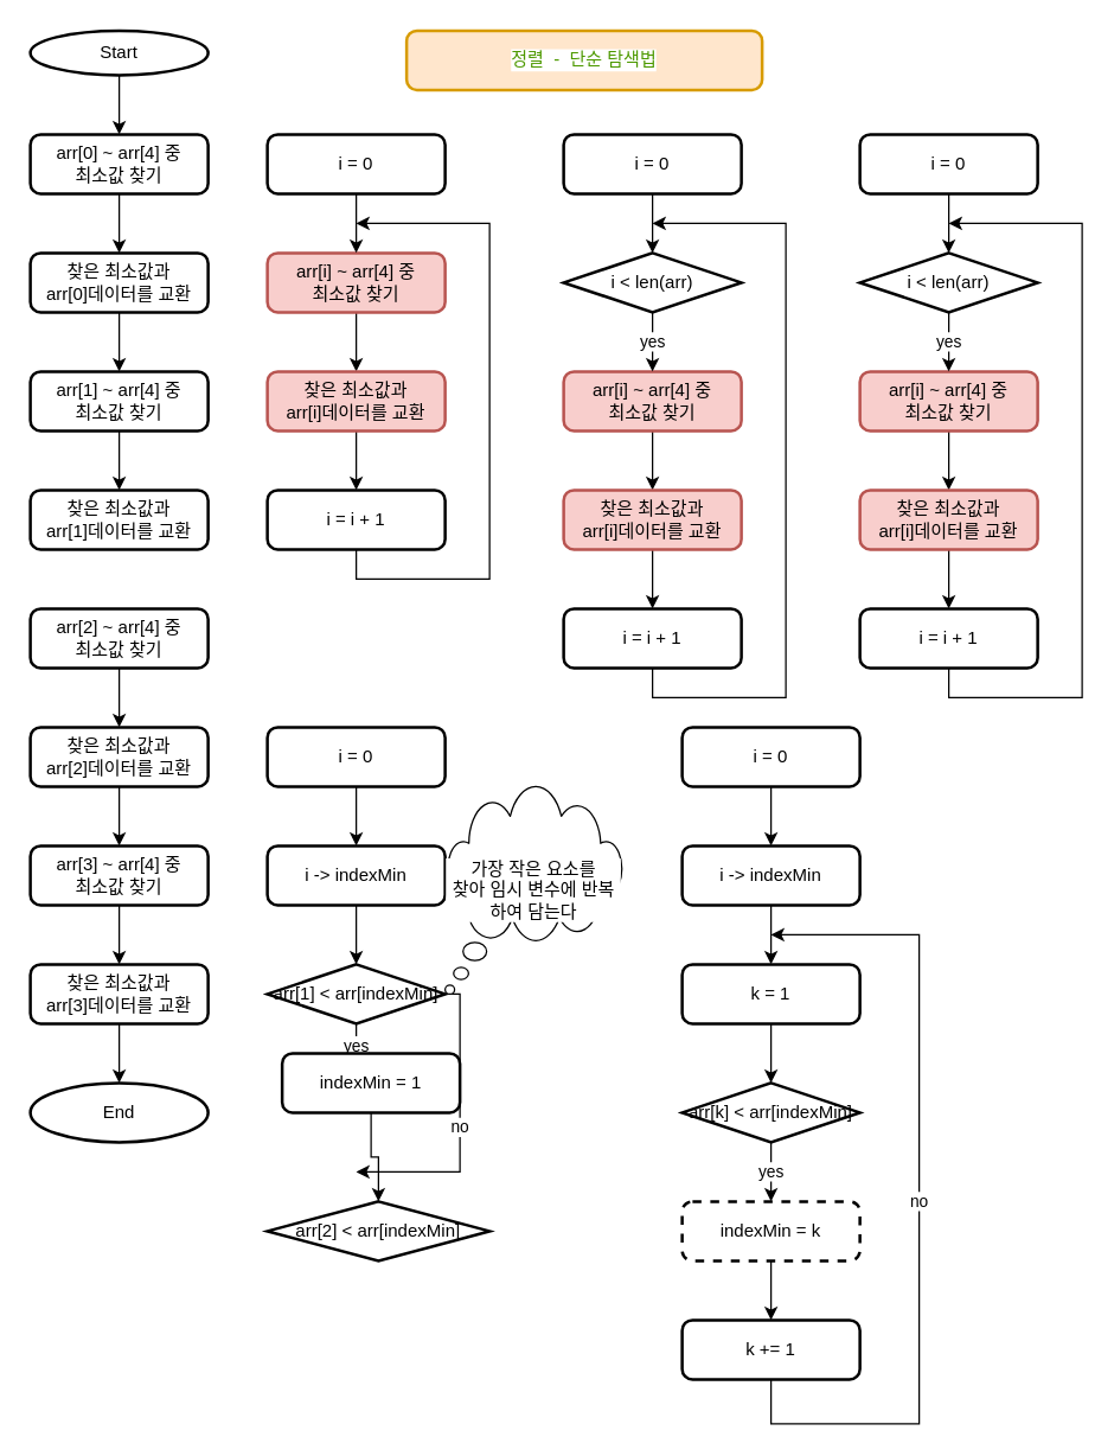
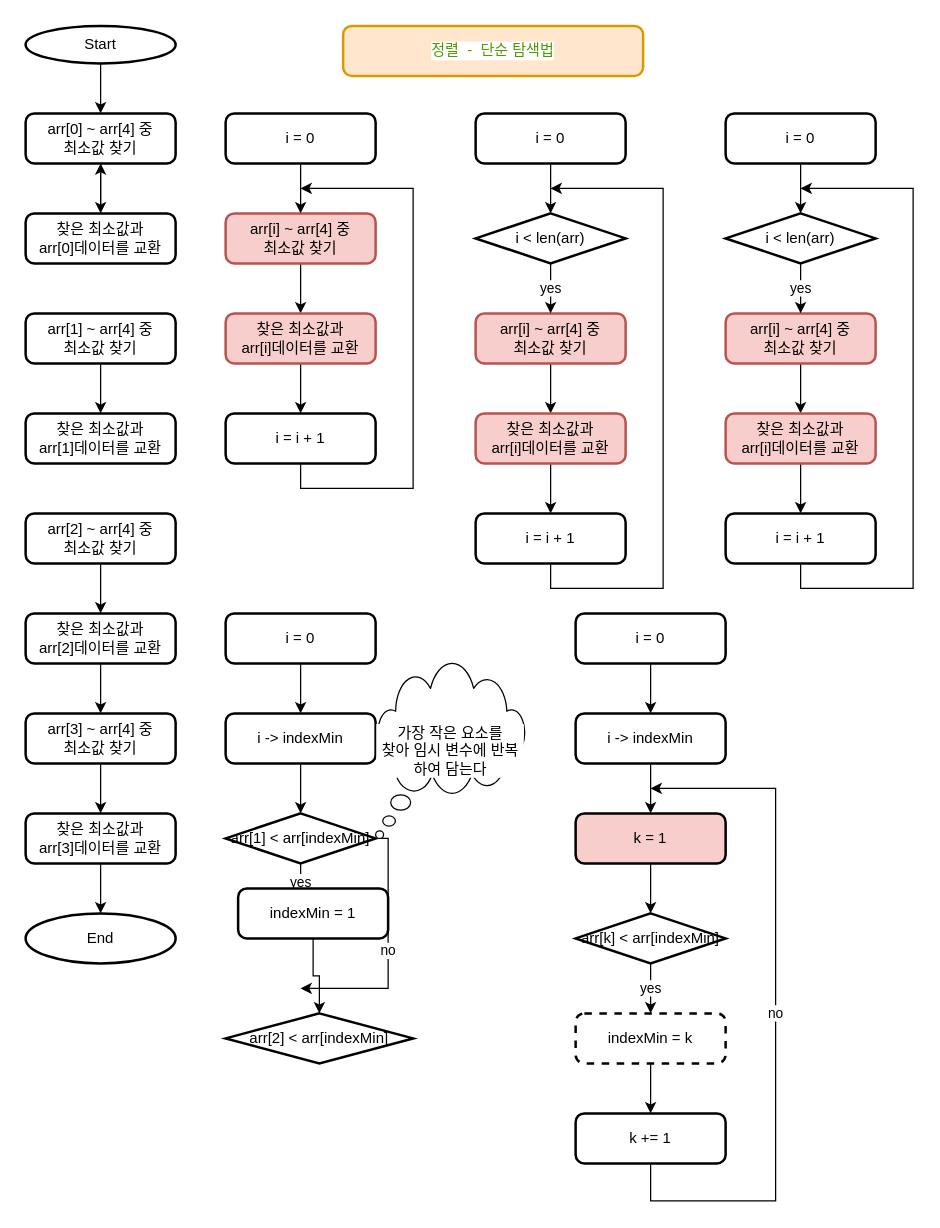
  <mxCell id="0" />
  <mxCell id="1" parent="0" />
  <mxCell id="2" value="&lt;font color=&quot;#4d9900&quot;&gt;정렬&amp;nbsp; -&amp;nbsp; 단순 탐색법&lt;/font&gt;" style="rounded=1;whiteSpace=wrap;html=1;absoluteArcSize=1;arcSize=14;strokeWidth=2;fillColor=#ffe6cc;strokeColor=#d79b00;labelBackgroundColor=#FFFFFF;" parent="1" vertex="1"><mxGeometry x="274" y="20" width="240" height="40" as="geometry" /></mxCell>
  <mxCell id="3" value="" style="edgeStyle=orthogonalEdgeStyle;rounded=0;orthogonalLoop=1;jettySize=auto;html=1;" parent="1" source="4" target="6" edge="1"><mxGeometry relative="1" as="geometry" /></mxCell>
  <mxCell id="4" value="Start" style="strokeWidth=2;html=1;shape=mxgraph.flowchart.start_2;whiteSpace=wrap;" parent="1" vertex="1"><mxGeometry x="20" y="20" width="120" height="30" as="geometry" /></mxCell>
  <mxCell id="5" value="" style="edgeStyle=orthogonalEdgeStyle;rounded=0;orthogonalLoop=1;jettySize=auto;html=1;" parent="1" source="6" edge="1"><mxGeometry relative="1" as="geometry"><mxPoint x="80" y="170" as="targetPoint" /></mxGeometry></mxCell>
  <mxCell id="6" value="arr[0] ~ arr[4] 중 &lt;br&gt;최소값 찾기" style="rounded=1;whiteSpace=wrap;html=1;absoluteArcSize=1;arcSize=14;strokeWidth=2;" parent="1" vertex="1"><mxGeometry x="20" y="90" width="120" height="40" as="geometry" /></mxCell>
- <mxCell id="7" value="" style="edgeStyle=orthogonalEdgeStyle;rounded=0;orthogonalLoop=1;jettySize=auto;html=1;" parent="1" source="8" target="10" edge="1"><mxGeometry relative="1" as="geometry" /></mxCell>
+ <mxCell id="7" value="" style="edgeStyle=orthogonalEdgeStyle;rounded=0;orthogonalLoop=1;jettySize=auto;html=1;" parent="1" source="8" target="6" edge="1"><mxGeometry relative="1" as="geometry" /></mxCell>
  <mxCell id="8" value="찾은 최소값과&lt;br&gt;arr[0]데이터를 교환" style="rounded=1;whiteSpace=wrap;html=1;absoluteArcSize=1;arcSize=14;strokeWidth=2;" parent="1" vertex="1"><mxGeometry x="20" y="170" width="120" height="40" as="geometry" /></mxCell>
  <mxCell id="9" value="" style="edgeStyle=orthogonalEdgeStyle;rounded=0;orthogonalLoop=1;jettySize=auto;html=1;" parent="1" source="10" edge="1"><mxGeometry relative="1" as="geometry"><mxPoint x="80" y="330" as="targetPoint" /></mxGeometry></mxCell>
  <mxCell id="10" value="arr[1] ~ arr[4] 중 &lt;br&gt;최소값 찾기" style="rounded=1;whiteSpace=wrap;html=1;absoluteArcSize=1;arcSize=14;strokeWidth=2;" parent="1" vertex="1"><mxGeometry x="20" y="250" width="120" height="40" as="geometry" /></mxCell>
  <mxCell id="11" value="찾은 최소값과&lt;br&gt;arr[1]데이터를 교환" style="rounded=1;whiteSpace=wrap;html=1;absoluteArcSize=1;arcSize=14;strokeWidth=2;" parent="1" vertex="1"><mxGeometry x="20" y="330" width="120" height="40" as="geometry" /></mxCell>
  <mxCell id="12" value="" style="edgeStyle=orthogonalEdgeStyle;rounded=0;orthogonalLoop=1;jettySize=auto;html=1;" parent="1" source="13" edge="1"><mxGeometry relative="1" as="geometry"><mxPoint x="80" y="490" as="targetPoint" /></mxGeometry></mxCell>
  <mxCell id="13" value="arr[2] ~ arr[4] 중 &lt;br&gt;최소값 찾기" style="rounded=1;whiteSpace=wrap;html=1;absoluteArcSize=1;arcSize=14;strokeWidth=2;" parent="1" vertex="1"><mxGeometry x="20" y="410" width="120" height="40" as="geometry" /></mxCell>
  <mxCell id="14" value="" style="edgeStyle=orthogonalEdgeStyle;rounded=0;orthogonalLoop=1;jettySize=auto;html=1;" parent="1" source="15" target="17" edge="1"><mxGeometry relative="1" as="geometry" /></mxCell>
  <mxCell id="15" value="찾은 최소값과&lt;br&gt;arr[2]데이터를 교환" style="rounded=1;whiteSpace=wrap;html=1;absoluteArcSize=1;arcSize=14;strokeWidth=2;" parent="1" vertex="1"><mxGeometry x="20" y="490" width="120" height="40" as="geometry" /></mxCell>
  <mxCell id="16" value="" style="edgeStyle=orthogonalEdgeStyle;rounded=0;orthogonalLoop=1;jettySize=auto;html=1;" parent="1" source="17" edge="1"><mxGeometry relative="1" as="geometry"><mxPoint x="80" y="650" as="targetPoint" /></mxGeometry></mxCell>
  <mxCell id="17" value="arr[3] ~ arr[4] 중 &lt;br&gt;최소값 찾기" style="rounded=1;whiteSpace=wrap;html=1;absoluteArcSize=1;arcSize=14;strokeWidth=2;" parent="1" vertex="1"><mxGeometry x="20" y="570" width="120" height="40" as="geometry" /></mxCell>
  <mxCell id="18" value="" style="edgeStyle=orthogonalEdgeStyle;rounded=0;orthogonalLoop=1;jettySize=auto;html=1;" parent="1" source="19" target="20" edge="1"><mxGeometry relative="1" as="geometry" /></mxCell>
  <mxCell id="19" value="찾은 최소값과&lt;br&gt;arr[3]데이터를 교환" style="rounded=1;whiteSpace=wrap;html=1;absoluteArcSize=1;arcSize=14;strokeWidth=2;" parent="1" vertex="1"><mxGeometry x="20" y="650" width="120" height="40" as="geometry" /></mxCell>
  <mxCell id="20" value="End" style="strokeWidth=2;html=1;shape=mxgraph.flowchart.start_2;whiteSpace=wrap;" parent="1" vertex="1"><mxGeometry x="20" y="730" width="120" height="40" as="geometry" /></mxCell>
  <mxCell id="21" value="" style="edgeStyle=orthogonalEdgeStyle;rounded=0;orthogonalLoop=1;jettySize=auto;html=1;" parent="1" source="22" edge="1"><mxGeometry relative="1" as="geometry"><mxPoint x="240" y="250" as="targetPoint" /></mxGeometry></mxCell>
  <mxCell id="22" value="arr[i] ~ arr[4] 중 &lt;br&gt;최소값 찾기" style="rounded=1;whiteSpace=wrap;html=1;absoluteArcSize=1;arcSize=14;strokeWidth=2;fillColor=#f8cecc;strokeColor=#b85450;" parent="1" vertex="1"><mxGeometry x="180" y="170" width="120" height="40" as="geometry" /></mxCell>
  <mxCell id="23" value="" style="edgeStyle=orthogonalEdgeStyle;rounded=0;orthogonalLoop=1;jettySize=auto;html=1;fontColor=#97D077;" parent="1" source="24" target="26" edge="1"><mxGeometry relative="1" as="geometry" /></mxCell>
  <mxCell id="24" value="찾은 최소값과&lt;br&gt;arr[i]데이터를 교환" style="rounded=1;whiteSpace=wrap;html=1;absoluteArcSize=1;arcSize=14;strokeWidth=2;fillColor=#f8cecc;strokeColor=#b85450;" parent="1" vertex="1"><mxGeometry x="180" y="250" width="120" height="40" as="geometry" /></mxCell>
  <mxCell id="25" style="edgeStyle=orthogonalEdgeStyle;rounded=0;orthogonalLoop=1;jettySize=auto;html=1;fontColor=#97D077;" parent="1" source="26" edge="1"><mxGeometry relative="1" as="geometry"><mxPoint x="240" y="150" as="targetPoint" /><Array as="points"><mxPoint x="240" y="390" /><mxPoint x="330" y="390" /><mxPoint x="330" y="150" /></Array></mxGeometry></mxCell>
  <mxCell id="26" value="i = i + 1" style="rounded=1;whiteSpace=wrap;html=1;absoluteArcSize=1;arcSize=14;strokeWidth=2;" parent="1" vertex="1"><mxGeometry x="180" y="330" width="120" height="40" as="geometry" /></mxCell>
  <mxCell id="27" value="" style="edgeStyle=orthogonalEdgeStyle;rounded=0;orthogonalLoop=1;jettySize=auto;html=1;fontColor=#97D077;" parent="1" source="28" target="22" edge="1"><mxGeometry relative="1" as="geometry" /></mxCell>
  <mxCell id="28" value="i = 0" style="rounded=1;whiteSpace=wrap;html=1;absoluteArcSize=1;arcSize=14;strokeWidth=2;" parent="1" vertex="1"><mxGeometry x="180" y="90" width="120" height="40" as="geometry" /></mxCell>
  <mxCell id="29" value="" style="edgeStyle=orthogonalEdgeStyle;rounded=0;orthogonalLoop=1;jettySize=auto;html=1;" parent="1" source="30" edge="1"><mxGeometry relative="1" as="geometry"><mxPoint x="440" y="330" as="targetPoint" /></mxGeometry></mxCell>
  <mxCell id="30" value="arr[i] ~ arr[4] 중 &lt;br&gt;최소값 찾기" style="rounded=1;whiteSpace=wrap;html=1;absoluteArcSize=1;arcSize=14;strokeWidth=2;fillColor=#f8cecc;strokeColor=#b85450;" parent="1" vertex="1"><mxGeometry x="380" y="250" width="120" height="40" as="geometry" /></mxCell>
  <mxCell id="31" value="" style="edgeStyle=orthogonalEdgeStyle;rounded=0;orthogonalLoop=1;jettySize=auto;html=1;fontColor=#97D077;" parent="1" source="32" target="34" edge="1"><mxGeometry relative="1" as="geometry" /></mxCell>
  <mxCell id="32" value="찾은 최소값과&lt;br&gt;arr[i]데이터를 교환" style="rounded=1;whiteSpace=wrap;html=1;absoluteArcSize=1;arcSize=14;strokeWidth=2;fillColor=#f8cecc;strokeColor=#b85450;" parent="1" vertex="1"><mxGeometry x="380" y="330" width="120" height="40" as="geometry" /></mxCell>
  <mxCell id="33" style="edgeStyle=orthogonalEdgeStyle;rounded=0;orthogonalLoop=1;jettySize=auto;html=1;fontColor=#97D077;" parent="1" source="34" edge="1"><mxGeometry relative="1" as="geometry"><mxPoint x="440" y="150" as="targetPoint" /><Array as="points"><mxPoint x="440" y="470" /><mxPoint x="530" y="470" /><mxPoint x="530" y="150" /></Array></mxGeometry></mxCell>
  <mxCell id="34" value="i = i + 1" style="rounded=1;whiteSpace=wrap;html=1;absoluteArcSize=1;arcSize=14;strokeWidth=2;" parent="1" vertex="1"><mxGeometry x="380" y="410" width="120" height="40" as="geometry" /></mxCell>
  <mxCell id="35" value="" style="edgeStyle=orthogonalEdgeStyle;rounded=0;orthogonalLoop=1;jettySize=auto;html=1;fontColor=#97D077;" parent="1" source="36" target="38" edge="1"><mxGeometry relative="1" as="geometry" /></mxCell>
  <mxCell id="36" value="i = 0" style="rounded=1;whiteSpace=wrap;html=1;absoluteArcSize=1;arcSize=14;strokeWidth=2;" parent="1" vertex="1"><mxGeometry x="380" y="90" width="120" height="40" as="geometry" /></mxCell>
  <mxCell id="37" value="&lt;font color=&quot;#000000&quot;&gt;yes&lt;/font&gt;" style="edgeStyle=orthogonalEdgeStyle;rounded=0;orthogonalLoop=1;jettySize=auto;html=1;fontColor=#97D077;" parent="1" source="38" target="30" edge="1"><mxGeometry relative="1" as="geometry" /></mxCell>
  <mxCell id="38" value="i &amp;lt; len(arr)" style="strokeWidth=2;html=1;shape=mxgraph.flowchart.decision;whiteSpace=wrap;" parent="1" vertex="1"><mxGeometry x="380" y="170" width="120" height="40" as="geometry" /></mxCell>
  <mxCell id="39" value="" style="edgeStyle=orthogonalEdgeStyle;rounded=0;orthogonalLoop=1;jettySize=auto;html=1;" parent="1" source="40" edge="1"><mxGeometry relative="1" as="geometry"><mxPoint x="640" y="330" as="targetPoint" /></mxGeometry></mxCell>
  <mxCell id="40" value="arr[i] ~ arr[4] 중 &lt;br&gt;최소값 찾기" style="rounded=1;whiteSpace=wrap;html=1;absoluteArcSize=1;arcSize=14;strokeWidth=2;fillColor=#f8cecc;strokeColor=#b85450;" parent="1" vertex="1"><mxGeometry x="580" y="250" width="120" height="40" as="geometry" /></mxCell>
  <mxCell id="41" value="" style="edgeStyle=orthogonalEdgeStyle;rounded=0;orthogonalLoop=1;jettySize=auto;html=1;fontColor=#97D077;" parent="1" source="42" target="44" edge="1"><mxGeometry relative="1" as="geometry" /></mxCell>
  <mxCell id="42" value="찾은 최소값과&lt;br&gt;arr[i]데이터를 교환" style="rounded=1;whiteSpace=wrap;html=1;absoluteArcSize=1;arcSize=14;strokeWidth=2;fillColor=#f8cecc;strokeColor=#b85450;" parent="1" vertex="1"><mxGeometry x="580" y="330" width="120" height="40" as="geometry" /></mxCell>
  <mxCell id="43" style="edgeStyle=orthogonalEdgeStyle;rounded=0;orthogonalLoop=1;jettySize=auto;html=1;fontColor=#97D077;" parent="1" source="44" edge="1"><mxGeometry relative="1" as="geometry"><mxPoint x="640" y="150" as="targetPoint" /><Array as="points"><mxPoint x="640" y="470" /><mxPoint x="730" y="470" /><mxPoint x="730" y="150" /></Array></mxGeometry></mxCell>
  <mxCell id="44" value="i = i + 1" style="rounded=1;whiteSpace=wrap;html=1;absoluteArcSize=1;arcSize=14;strokeWidth=2;" parent="1" vertex="1"><mxGeometry x="580" y="410" width="120" height="40" as="geometry" /></mxCell>
  <mxCell id="45" value="" style="edgeStyle=orthogonalEdgeStyle;rounded=0;orthogonalLoop=1;jettySize=auto;html=1;fontColor=#97D077;" parent="1" source="46" target="48" edge="1"><mxGeometry relative="1" as="geometry" /></mxCell>
  <mxCell id="46" value="i = 0" style="rounded=1;whiteSpace=wrap;html=1;absoluteArcSize=1;arcSize=14;strokeWidth=2;" parent="1" vertex="1"><mxGeometry x="580" y="90" width="120" height="40" as="geometry" /></mxCell>
  <mxCell id="47" value="&lt;font color=&quot;#000000&quot;&gt;yes&lt;/font&gt;" style="edgeStyle=orthogonalEdgeStyle;rounded=0;orthogonalLoop=1;jettySize=auto;html=1;fontColor=#97D077;" parent="1" source="48" target="40" edge="1"><mxGeometry relative="1" as="geometry" /></mxCell>
  <mxCell id="48" value="i &amp;lt; len(arr)" style="strokeWidth=2;html=1;shape=mxgraph.flowchart.decision;whiteSpace=wrap;" parent="1" vertex="1"><mxGeometry x="580" y="170" width="120" height="40" as="geometry" /></mxCell>
  <mxCell id="49" value="" style="edgeStyle=orthogonalEdgeStyle;rounded=0;orthogonalLoop=1;jettySize=auto;html=1;fontColor=#4D9900;" parent="1" source="50" target="53" edge="1"><mxGeometry relative="1" as="geometry" /></mxCell>
  <mxCell id="50" value="i -&amp;gt; indexMin" style="rounded=1;whiteSpace=wrap;html=1;absoluteArcSize=1;arcSize=14;strokeWidth=2;" parent="1" vertex="1"><mxGeometry x="180" y="570" width="120" height="40" as="geometry" /></mxCell>
  <mxCell id="51" value="&lt;font color=&quot;#000000&quot;&gt;yes&lt;/font&gt;" style="edgeStyle=orthogonalEdgeStyle;rounded=0;orthogonalLoop=1;jettySize=auto;html=1;fontColor=#4D9900;" parent="1" source="53" target="55" edge="1"><mxGeometry relative="1" as="geometry" /></mxCell>
  <mxCell id="52" value="&lt;font color=&quot;#000000&quot;&gt;no&lt;/font&gt;" style="edgeStyle=orthogonalEdgeStyle;rounded=0;orthogonalLoop=1;jettySize=auto;html=1;fontColor=#4D9900;" parent="1" source="53" edge="1"><mxGeometry relative="1" as="geometry"><mxPoint x="240" y="790" as="targetPoint" /><Array as="points"><mxPoint x="310" y="670" /><mxPoint x="310" y="790" /><mxPoint x="240" y="790" /></Array></mxGeometry></mxCell>
  <mxCell id="53" value="arr[1] &amp;lt; arr[indexMin]" style="strokeWidth=2;html=1;shape=mxgraph.flowchart.decision;whiteSpace=wrap;" parent="1" vertex="1"><mxGeometry x="180" y="650" width="120" height="40" as="geometry" /></mxCell>
  <mxCell id="54" value="" style="edgeStyle=orthogonalEdgeStyle;rounded=0;orthogonalLoop=1;jettySize=auto;html=1;fontColor=#4D9900;" parent="1" source="55" target="56" edge="1"><mxGeometry relative="1" as="geometry" /></mxCell>
  <mxCell id="55" value="indexMin = 1" style="rounded=1;whiteSpace=wrap;html=1;absoluteArcSize=1;arcSize=14;strokeWidth=2;" parent="1" vertex="1"><mxGeometry x="190" y="710" width="120" height="40" as="geometry" /></mxCell>
  <mxCell id="56" value="arr[2] &amp;lt; arr[indexMin]" style="strokeWidth=2;html=1;shape=mxgraph.flowchart.decision;whiteSpace=wrap;" parent="1" vertex="1"><mxGeometry x="180" y="810" width="150" height="40" as="geometry" /></mxCell>
  <mxCell id="57" value="가장 작은 요소를&lt;br&gt;찾아 임시 변수에 반복하여 담는다" style="whiteSpace=wrap;html=1;shape=mxgraph.basic.cloud_callout;labelBackgroundColor=#FFFFFF;fontColor=#000000;" parent="1" vertex="1"><mxGeometry x="300" y="530" width="120" height="140" as="geometry" /></mxCell>
  <mxCell id="58" value="" style="edgeStyle=orthogonalEdgeStyle;rounded=0;orthogonalLoop=1;jettySize=auto;html=1;fontColor=#000000;" parent="1" source="59" target="50" edge="1"><mxGeometry relative="1" as="geometry" /></mxCell>
  <mxCell id="59" value="i = 0" style="rounded=1;whiteSpace=wrap;html=1;absoluteArcSize=1;arcSize=14;strokeWidth=2;" parent="1" vertex="1"><mxGeometry x="180" y="490" width="120" height="40" as="geometry" /></mxCell>
  <mxCell id="60" value="" style="edgeStyle=orthogonalEdgeStyle;rounded=0;orthogonalLoop=1;jettySize=auto;html=1;fontColor=#000000;" parent="1" source="61" target="69" edge="1"><mxGeometry relative="1" as="geometry" /></mxCell>
  <mxCell id="61" value="i -&amp;gt; indexMin" style="rounded=1;whiteSpace=wrap;html=1;absoluteArcSize=1;arcSize=14;strokeWidth=2;" parent="1" vertex="1"><mxGeometry x="460" y="570" width="120" height="40" as="geometry" /></mxCell>
  <mxCell id="62" value="&lt;font color=&quot;#000000&quot;&gt;yes&lt;/font&gt;" style="edgeStyle=orthogonalEdgeStyle;rounded=0;orthogonalLoop=1;jettySize=auto;html=1;fontColor=#4D9900;" parent="1" source="63" target="65" edge="1"><mxGeometry relative="1" as="geometry" /></mxCell>
  <mxCell id="63" value="arr[k] &amp;lt; arr[indexMin]" style="strokeWidth=2;html=1;shape=mxgraph.flowchart.decision;whiteSpace=wrap;" parent="1" vertex="1"><mxGeometry x="460" y="730" width="120" height="40" as="geometry" /></mxCell>
  <mxCell id="64" value="" style="edgeStyle=orthogonalEdgeStyle;rounded=0;orthogonalLoop=1;jettySize=auto;html=1;fontColor=#000000;" parent="1" source="65" target="71" edge="1"><mxGeometry relative="1" as="geometry" /></mxCell>
  <mxCell id="65" value="indexMin = k" style="rounded=1;whiteSpace=wrap;html=1;absoluteArcSize=1;arcSize=14;strokeWidth=2;dashed=1;" parent="1" vertex="1"><mxGeometry x="460" y="810" width="120" height="40" as="geometry" /></mxCell>
  <mxCell id="66" value="" style="edgeStyle=orthogonalEdgeStyle;rounded=0;orthogonalLoop=1;jettySize=auto;html=1;fontColor=#000000;" parent="1" source="67" target="61" edge="1"><mxGeometry relative="1" as="geometry" /></mxCell>
  <mxCell id="67" value="i = 0" style="rounded=1;whiteSpace=wrap;html=1;absoluteArcSize=1;arcSize=14;strokeWidth=2;" parent="1" vertex="1"><mxGeometry x="460" y="490" width="120" height="40" as="geometry" /></mxCell>
  <mxCell id="68" value="" style="edgeStyle=orthogonalEdgeStyle;rounded=0;orthogonalLoop=1;jettySize=auto;html=1;fontColor=#000000;" parent="1" source="69" target="63" edge="1"><mxGeometry relative="1" as="geometry" /></mxCell>
- <mxCell id="69" value="k = 1" style="rounded=1;whiteSpace=wrap;html=1;absoluteArcSize=1;arcSize=14;strokeWidth=2;" parent="1" vertex="1"><mxGeometry x="460" y="650" width="120" height="40" as="geometry" /></mxCell>
+ <mxCell id="69" value="k = 1" style="rounded=1;whiteSpace=wrap;html=1;absoluteArcSize=1;arcSize=14;strokeWidth=2;fillColor=#f8cecc;" parent="1" vertex="1"><mxGeometry x="460" y="650" width="120" height="40" as="geometry" /></mxCell>
  <mxCell id="70" value="no" style="edgeStyle=orthogonalEdgeStyle;rounded=0;orthogonalLoop=1;jettySize=auto;html=1;fontColor=#000000;" parent="1" source="71" edge="1"><mxGeometry relative="1" as="geometry"><mxPoint x="520" y="630" as="targetPoint" /><Array as="points"><mxPoint x="520" y="960" /><mxPoint x="620" y="960" /></Array></mxGeometry></mxCell>
  <mxCell id="71" value="k += 1" style="rounded=1;whiteSpace=wrap;html=1;absoluteArcSize=1;arcSize=14;strokeWidth=2;" parent="1" vertex="1"><mxGeometry x="460" y="890" width="120" height="40" as="geometry" /></mxCell>
